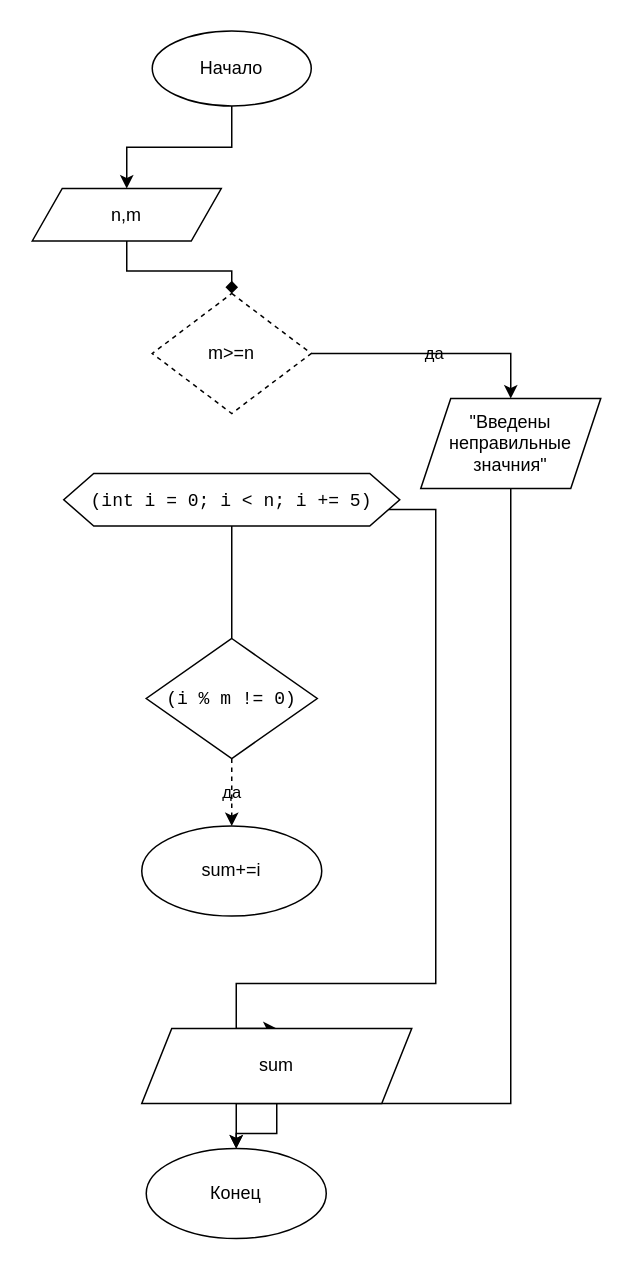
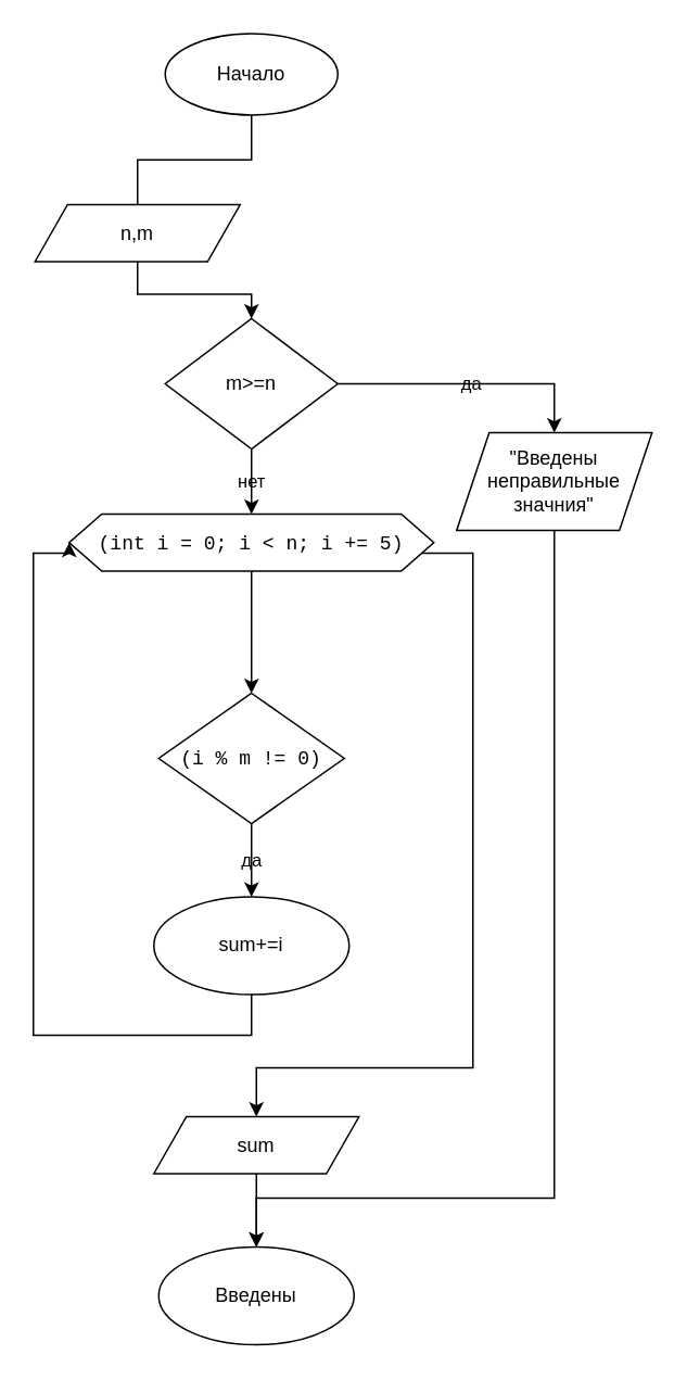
  <mxCell id="0" />
  <mxCell id="1" parent="0" />
- <mxCell id="2" value="" style="edgeStyle=orthogonalEdgeStyle;rounded=0;orthogonalLoop=1;jettySize=auto;html=1;labelBackgroundColor=none;" parent="1" source="3" target="5" edge="1"><mxGeometry relative="1" as="geometry" /></mxCell>
+ <mxCell id="2" value="" style="edgeStyle=orthogonalEdgeStyle;rounded=0;orthogonalLoop=1;jettySize=auto;html=1;labelBackgroundColor=none;endArrow=none;" parent="1" source="3" target="5" edge="1"><mxGeometry relative="1" as="geometry" /></mxCell>
  <mxCell id="3" value="Начало" style="ellipse;whiteSpace=wrap;html=1;labelBackgroundColor=none;" parent="1" vertex="1"><mxGeometry x="101" y="20" width="106" height="50" as="geometry" /></mxCell>
- <mxCell id="4" value="" style="edgeStyle=orthogonalEdgeStyle;rounded=0;orthogonalLoop=1;jettySize=auto;html=1;labelBackgroundColor=none;endArrow=diamond;" parent="1" source="5" target="8" edge="1"><mxGeometry relative="1" as="geometry" /></mxCell>
+ <mxCell id="4" value="" style="edgeStyle=orthogonalEdgeStyle;rounded=0;orthogonalLoop=1;jettySize=auto;html=1;labelBackgroundColor=none;" parent="1" source="5" target="8" edge="1"><mxGeometry relative="1" as="geometry" /></mxCell>
  <mxCell id="5" value="n,m" style="shape=parallelogram;perimeter=parallelogramPerimeter;whiteSpace=wrap;html=1;fixedSize=1;labelBackgroundColor=none;" parent="1" vertex="1"><mxGeometry x="21" y="125" width="126" height="35" as="geometry" /></mxCell>
  <mxCell id="6" value="да" style="edgeStyle=orthogonalEdgeStyle;rounded=0;orthogonalLoop=1;jettySize=auto;html=1;entryX=0.5;entryY=0;entryDx=0;entryDy=0;labelBackgroundColor=none;" parent="1" source="8" target="10" edge="1"><mxGeometry relative="1" as="geometry" /></mxCell>
- <mxCell id="8" value="m&amp;gt;=n" style="rhombus;whiteSpace=wrap;html=1;labelBackgroundColor=none;dashed=1;" parent="1" vertex="1"><mxGeometry x="101" y="195" width="106" height="80" as="geometry" /></mxCell>
+ <mxCell id="7" value="нет" style="edgeStyle=orthogonalEdgeStyle;rounded=0;orthogonalLoop=1;jettySize=auto;html=1;labelBackgroundColor=none;" parent="1" source="8" target="14" edge="1"><mxGeometry relative="1" as="geometry" /></mxCell>
+ <mxCell id="8" value="m&amp;gt;=n" style="rhombus;whiteSpace=wrap;html=1;labelBackgroundColor=none;" parent="1" vertex="1"><mxGeometry x="101" y="195" width="106" height="80" as="geometry" /></mxCell>
  <mxCell id="9" value="" style="edgeStyle=orthogonalEdgeStyle;rounded=0;orthogonalLoop=1;jettySize=auto;html=1;labelBackgroundColor=none;" parent="1" source="10" target="11" edge="1"><mxGeometry relative="1" as="geometry"><Array as="points"><mxPoint x="340" y="735" /><mxPoint x="157" y="735" /></Array></mxGeometry></mxCell>
  <mxCell id="10" value="&quot;Введены неправильные значния&quot;" style="shape=parallelogram;perimeter=parallelogramPerimeter;whiteSpace=wrap;html=1;fixedSize=1;labelBackgroundColor=none;" parent="1" vertex="1"><mxGeometry x="280" y="265" width="120" height="60" as="geometry" /></mxCell>
- <mxCell id="11" value="Конец" style="ellipse;whiteSpace=wrap;html=1;labelBackgroundColor=none;" parent="1" vertex="1"><mxGeometry x="97" y="765" width="120" height="60" as="geometry" /></mxCell>
- <mxCell id="12" value="" style="edgeStyle=orthogonalEdgeStyle;rounded=0;orthogonalLoop=1;jettySize=auto;html=1;labelBackgroundColor=none;endArrow=none;" parent="1" source="14" target="16" edge="1"><mxGeometry relative="1" as="geometry" /></mxCell>
+ <mxCell id="11" value="Введены" style="ellipse;whiteSpace=wrap;html=1;labelBackgroundColor=none;" parent="1" vertex="1"><mxGeometry x="97" y="765" width="120" height="60" as="geometry" /></mxCell>
+ <mxCell id="12" value="" style="edgeStyle=orthogonalEdgeStyle;rounded=0;orthogonalLoop=1;jettySize=auto;html=1;labelBackgroundColor=none;" parent="1" source="14" target="16" edge="1"><mxGeometry relative="1" as="geometry" /></mxCell>
  <mxCell id="13" value="" style="edgeStyle=orthogonalEdgeStyle;rounded=0;orthogonalLoop=1;jettySize=auto;html=1;entryX=0.5;entryY=0;entryDx=0;entryDy=0;labelBackgroundColor=none;" parent="1" source="14" target="20" edge="1"><mxGeometry relative="1" as="geometry"><mxPoint x="398" y="401.3" as="targetPoint" /><Array as="points"><mxPoint x="290" y="339" /><mxPoint x="290" y="655" /><mxPoint x="157" y="655" /></Array></mxGeometry></mxCell>
  <mxCell id="14" value="&lt;div style=&quot;font-family: menlo, monaco, &amp;quot;courier new&amp;quot;, monospace; line-height: 18px;&quot;&gt;(&lt;span style=&quot;&quot;&gt;int&lt;/span&gt; &lt;span style=&quot;&quot;&gt;i&lt;/span&gt; &lt;span style=&quot;&quot;&gt;=&lt;/span&gt; &lt;span style=&quot;&quot;&gt;0&lt;/span&gt;; &lt;span style=&quot;&quot;&gt;i&lt;/span&gt; &lt;span style=&quot;&quot;&gt;&amp;lt;&lt;/span&gt; &lt;span style=&quot;&quot;&gt;n&lt;/span&gt;; &lt;span style=&quot;&quot;&gt;i&lt;/span&gt; &lt;span style=&quot;&quot;&gt;+=&lt;/span&gt; &lt;span style=&quot;&quot;&gt;5&lt;/span&gt;)&lt;/div&gt;" style="shape=hexagon;perimeter=hexagonPerimeter2;whiteSpace=wrap;html=1;fixedSize=1;labelBackgroundColor=none;" parent="1" vertex="1"><mxGeometry x="42" y="315" width="224" height="35" as="geometry" /></mxCell>
- <mxCell id="15" value="да" style="edgeStyle=orthogonalEdgeStyle;rounded=0;orthogonalLoop=1;jettySize=auto;html=1;labelBackgroundColor=none;dashed=1;" parent="1" source="16" target="18" edge="1"><mxGeometry relative="1" as="geometry" /></mxCell>
+ <mxCell id="15" value="да" style="edgeStyle=orthogonalEdgeStyle;rounded=0;orthogonalLoop=1;jettySize=auto;html=1;labelBackgroundColor=none;" parent="1" source="16" target="18" edge="1"><mxGeometry relative="1" as="geometry" /></mxCell>
  <mxCell id="16" value="&lt;meta charset=&quot;utf-8&quot;&gt;&lt;div style=&quot;font-family: menlo, monaco, &amp;quot;courier new&amp;quot;, monospace; font-weight: normal; font-size: 12px; line-height: 18px;&quot;&gt;&lt;div&gt;&lt;span style=&quot;&quot;&gt;(&lt;/span&gt;&lt;span style=&quot;&quot;&gt;i&lt;/span&gt;&lt;span style=&quot;&quot;&gt; &lt;/span&gt;&lt;span style=&quot;&quot;&gt;%&lt;/span&gt;&lt;span style=&quot;&quot;&gt; &lt;/span&gt;&lt;span style=&quot;&quot;&gt;m&lt;/span&gt;&lt;span style=&quot;&quot;&gt; &lt;/span&gt;&lt;span style=&quot;&quot;&gt;!=&lt;/span&gt;&lt;span style=&quot;&quot;&gt; &lt;/span&gt;&lt;span style=&quot;&quot;&gt;0&lt;/span&gt;&lt;span style=&quot;&quot;&gt;)&lt;/span&gt;&lt;/div&gt;&lt;/div&gt;" style="rhombus;whiteSpace=wrap;html=1;labelBackgroundColor=none;" parent="1" vertex="1"><mxGeometry x="97" y="425" width="114" height="80" as="geometry" /></mxCell>
+ <mxCell id="17" value="" style="edgeStyle=orthogonalEdgeStyle;rounded=0;orthogonalLoop=1;jettySize=auto;html=1;entryX=0;entryY=0.5;entryDx=0;entryDy=0;labelBackgroundColor=none;" parent="1" source="18" target="14" edge="1"><mxGeometry relative="1" as="geometry"><mxPoint x="14" y="625" as="targetPoint" /><Array as="points"><mxPoint x="154" y="635" /><mxPoint x="20" y="635" /><mxPoint x="20" y="339" /></Array></mxGeometry></mxCell>
  <mxCell id="18" value="sum+=i" style="ellipse;whiteSpace=wrap;html=1;labelBackgroundColor=none;" parent="1" vertex="1"><mxGeometry x="94" y="550" width="120" height="60" as="geometry" /></mxCell>
  <mxCell id="19" value="" style="edgeStyle=orthogonalEdgeStyle;rounded=0;orthogonalLoop=1;jettySize=auto;html=1;labelBackgroundColor=none;" parent="1" source="20" target="11" edge="1"><mxGeometry relative="1" as="geometry" /></mxCell>
- <mxCell id="20" value="sum" style="shape=parallelogram;perimeter=parallelogramPerimeter;whiteSpace=wrap;html=1;fixedSize=1;labelBackgroundColor=none;" parent="1" vertex="1"><mxGeometry x="94" y="685" width="180" height="50" as="geometry" /></mxCell>
+ <mxCell id="20" value="sum" style="shape=parallelogram;perimeter=parallelogramPerimeter;whiteSpace=wrap;html=1;fixedSize=1;labelBackgroundColor=none;" parent="1" vertex="1"><mxGeometry x="94" y="685" width="126" height="35" as="geometry" /></mxCell>
